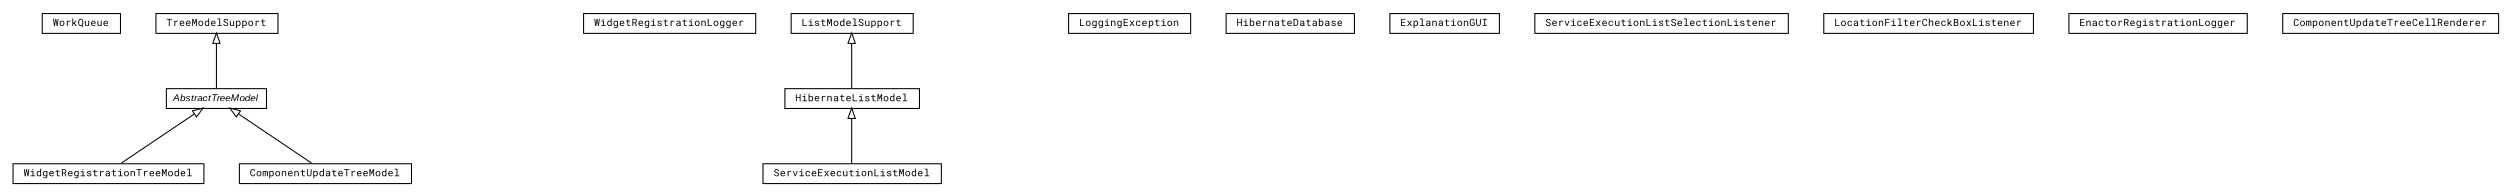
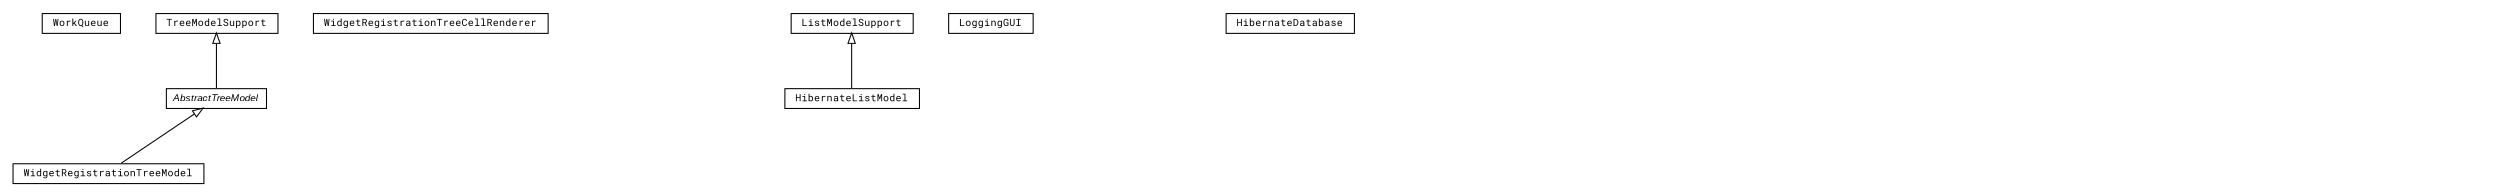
  digraph {
    fontname="Roboto Mono"
    nodesep=0.25
    ranksep=0.5
    node [fontcolor=black fontname="Roboto Mono" fontsize=10.0 shape=plaintext]
    edge [arrowtail=empty dir=back fontname="Roboto Mono" fontsize=10 headport=p labelfontname=arial labelfontsize=10 tailport=p]
    n1 [label=<<table title="context.arch.logging.WorkQueue" border="0" cellborder="1" cellspacing="0" cellpadding="2" port="p" href="./WorkQueue.html"> 		<tr><td><table border="0" cellspacing="0" cellpadding="1"> <tr><td align="center" balign="center"> WorkQueue </td></tr> 		</table></td></tr> 		</table>>]
    n2 [label=<<table title="context.arch.logging.WidgetRegistrationTreeModel" border="0" cellborder="1" cellspacing="0" cellpadding="2" port="p" href="./WidgetRegistrationTreeModel.html"> 		<tr><td><table border="0" cellspacing="0" cellpadding="1"> <tr><td align="center" balign="center"> WidgetRegistrationTreeModel </td></tr> 		</table></td></tr> 		</table>>]
-   n4 [label=<<table title="context.arch.logging.WidgetRegistrationLogger" border="0" cellborder="1" cellspacing="0" cellpadding="2" port="p" href="./WidgetRegistrationLogger.html"> 		<tr><td><table border="0" cellspacing="0" cellpadding="1"> <tr><td align="center" balign="center"> WidgetRegistrationLogger </td></tr> 		</table></td></tr> 		</table>>]
+   n3 [label=<<table title="context.arch.logging.WidgetRegistrationTreeCellRenderer" border="0" cellborder="1" cellspacing="0" cellpadding="2" port="p" href="./WidgetRegistrationTreeCellRenderer.html"> 		<tr><td><table border="0" cellspacing="0" cellpadding="1"> <tr><td align="center" balign="center"> WidgetRegistrationTreeCellRenderer </td></tr> 		</table></td></tr> 		</table>>]
    n5 [label=<<table title="context.arch.logging.TreeModelSupport" border="0" cellborder="1" cellspacing="0" cellpadding="2" port="p" href="./TreeModelSupport.html"> 		<tr><td><table border="0" cellspacing="0" cellpadding="1"> <tr><td align="center" balign="center"> TreeModelSupport </td></tr> 		</table></td></tr> 		</table>>]
    n6 [label=<<table title="context.arch.logging.AbstractTreeModel" border="0" cellborder="1" cellspacing="0" cellpadding="2" port="p" href="./AbstractTreeModel.html"> 		<tr><td><table border="0" cellspacing="0" cellpadding="1"> <tr><td align="center" balign="center"><font face="arial italic"> AbstractTreeModel </font></td></tr> 		</table></td></tr> 		</table>>]
-   n7 [label=<<table title="context.arch.logging.ComponentUpdateTreeModel" border="0" cellborder="1" cellspacing="0" cellpadding="2" port="p" href="./ComponentUpdateTreeModel.html"> 		<tr><td><table border="0" cellspacing="0" cellpadding="1"> <tr><td align="center" balign="center"> ComponentUpdateTreeModel </td></tr> 		</table></td></tr> 		</table>>]
-   n8 [label=<<table title="context.arch.logging.ServiceExecutionListModel" border="0" cellborder="1" cellspacing="0" cellpadding="2" port="p" href="./ServiceExecutionListModel.html"> 		<tr><td><table border="0" cellspacing="0" cellpadding="1"> <tr><td align="center" balign="center"> ServiceExecutionListModel </td></tr> 		</table></td></tr> 		</table>>]
-   n10 [label=<<table title="context.arch.logging.LoggingException" border="0" cellborder="1" cellspacing="0" cellpadding="2" port="p" href="./LoggingException.html"> 		<tr><td><table border="0" cellspacing="0" cellpadding="1"> <tr><td align="center" balign="center"> LoggingException </td></tr> 		</table></td></tr> 		</table>>]
+   n9 [label=<<table title="context.arch.logging.LoggingGUI" border="0" cellborder="1" cellspacing="0" cellpadding="2" port="p" href="./LoggingGUI.html"> 		<tr><td><table border="0" cellspacing="0" cellpadding="1"> <tr><td align="center" balign="center"> LoggingGUI </td></tr> 		</table></td></tr> 		</table>>]
    n11 [label=<<table title="context.arch.logging.ListModelSupport" border="0" cellborder="1" cellspacing="0" cellpadding="2" port="p" href="./ListModelSupport.html"> 		<tr><td><table border="0" cellspacing="0" cellpadding="1"> <tr><td align="center" balign="center"> ListModelSupport </td></tr> 		</table></td></tr> 		</table>>]
    n12 [label=<<table title="context.arch.logging.HibernateListModel" border="0" cellborder="1" cellspacing="0" cellpadding="2" port="p" href="./HibernateListModel.html"> 		<tr><td><table border="0" cellspacing="0" cellpadding="1"> <tr><td align="center" balign="center"> HibernateListModel </td></tr> 		</table></td></tr> 		</table>>]
    n13 [label=<<table title="context.arch.logging.HibernateDatabase" border="0" cellborder="1" cellspacing="0" cellpadding="2" port="p" href="./HibernateDatabase.html"> 		<tr><td><table border="0" cellspacing="0" cellpadding="1"> <tr><td align="center" balign="center"> HibernateDatabase </td></tr> 		</table></td></tr> 		</table>>]
-   n14 [label=<<table title="context.arch.logging.ExplanationGUI" border="0" cellborder="1" cellspacing="0" cellpadding="2" port="p" href="./ExplanationGUI.html"> 		<tr><td><table border="0" cellspacing="0" cellpadding="1"> <tr><td align="center" balign="center"> ExplanationGUI </td></tr> 		</table></td></tr> 		</table>>]
-   n15 [label=<<table title="context.arch.logging.ExplanationGUI.ServiceExecutionListSelectionListener" border="0" cellborder="1" cellspacing="0" cellpadding="2" port="p" href="./ExplanationGUI.ServiceExecutionListSelectionListener.html"> 		<tr><td><table border="0" cellspacing="0" cellpadding="1"> <tr><td align="center" balign="center"> ServiceExecutionListSelectionListener </td></tr> 		</table></td></tr> 		</table>>]
-   n16 [label=<<table title="context.arch.logging.ExplanationGUI.LocationFilterCheckBoxListener" border="0" cellborder="1" cellspacing="0" cellpadding="2" port="p" href="./ExplanationGUI.LocationFilterCheckBoxListener.html"> 		<tr><td><table border="0" cellspacing="0" cellpadding="1"> <tr><td align="center" balign="center"> LocationFilterCheckBoxListener </td></tr> 		</table></td></tr> 		</table>>]
-   n17 [label=<<table title="context.arch.logging.EnactorRegistrationLogger" border="0" cellborder="1" cellspacing="0" cellpadding="2" port="p" href="./EnactorRegistrationLogger.html"> 		<tr><td><table border="0" cellspacing="0" cellpadding="1"> <tr><td align="center" balign="center"> EnactorRegistrationLogger </td></tr> 		</table></td></tr> 		</table>>]
-   n18 [label=<<table title="context.arch.logging.ComponentUpdateTreeCellRenderer" border="0" cellborder="1" cellspacing="0" cellpadding="2" port="p" href="./ComponentUpdateTreeCellRenderer.html"> 		<tr><td><table border="0" cellspacing="0" cellpadding="1"> <tr><td align="center" balign="center"> ComponentUpdateTreeCellRenderer </td></tr> 		</table></td></tr> 		</table>>]
    n5 -> n6
    n6 -> n2
-   n6 -> n7
    n11 -> n12
-   n12 -> n8
  }
